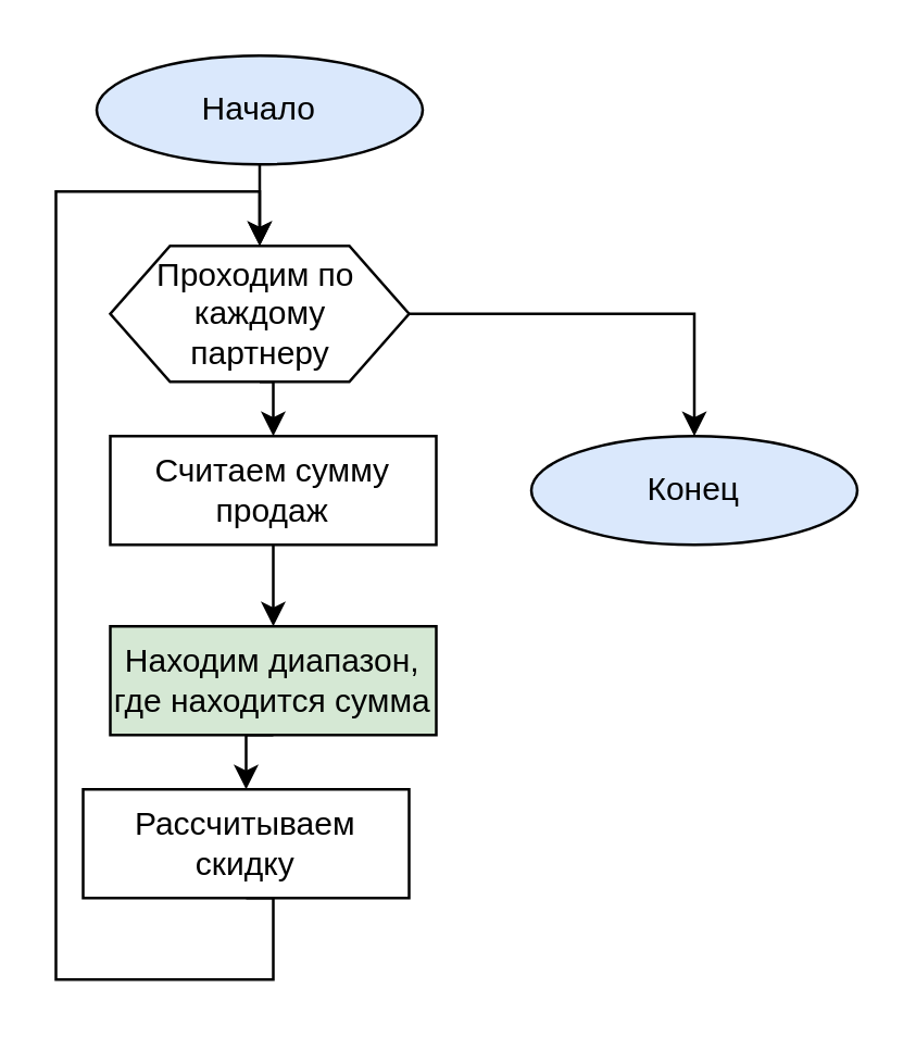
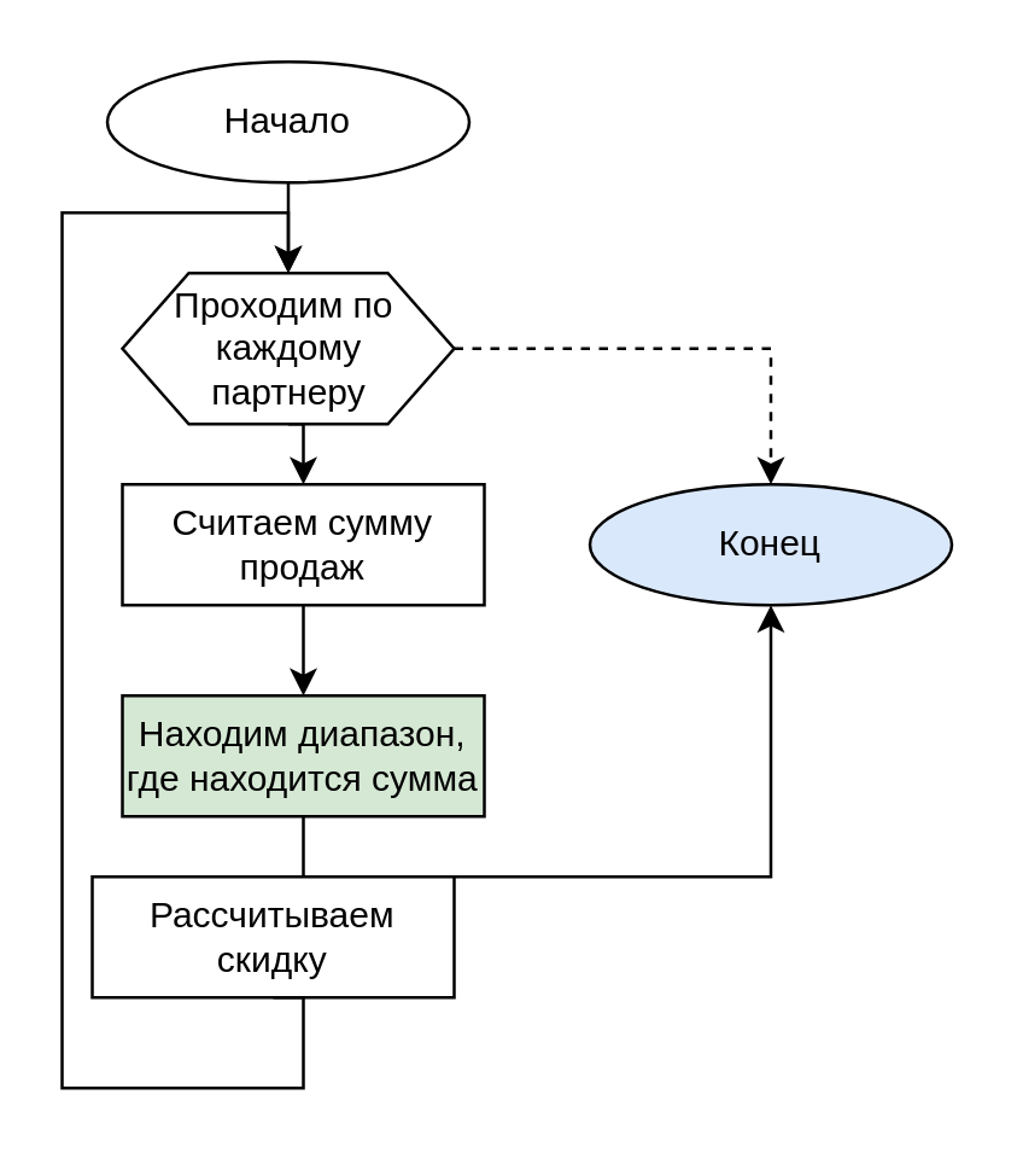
  <mxCell id="0" />
  <mxCell id="1" parent="0" />
  <mxCell id="2" style="edgeStyle=orthogonalEdgeStyle;rounded=0;orthogonalLoop=1;jettySize=auto;html=1;exitX=0.5;exitY=1;exitDx=0;exitDy=0;entryX=0.5;entryY=0;entryDx=0;entryDy=0;" parent="1" source="3" edge="1"><mxGeometry relative="1" as="geometry"><mxPoint x="95" y="90" as="targetPoint" /></mxGeometry></mxCell>
- <mxCell id="3" value="Начало" style="ellipse;whiteSpace=wrap;html=1;fillColor=#dae8fc;" parent="1" vertex="1"><mxGeometry x="35" y="20" width="120" height="40" as="geometry" /></mxCell>
+ <mxCell id="3" value="Начало" style="ellipse;whiteSpace=wrap;html=1;" parent="1" vertex="1"><mxGeometry x="35" y="20" width="120" height="40" as="geometry" /></mxCell>
  <mxCell id="4" value="Конец" style="ellipse;whiteSpace=wrap;html=1;fillColor=#dae8fc;" parent="1" vertex="1"><mxGeometry x="195" y="160" width="120" height="40" as="geometry" /></mxCell>
  <mxCell id="5" style="edgeStyle=orthogonalEdgeStyle;rounded=0;orthogonalLoop=1;jettySize=auto;html=1;entryX=0.5;entryY=0;entryDx=0;entryDy=0;exitX=0.5;exitY=1;exitDx=0;exitDy=0;" parent="1" source="13" target="7" edge="1"><mxGeometry relative="1" as="geometry"><mxPoint x="85" y="180" as="sourcePoint" /></mxGeometry></mxCell>
  <mxCell id="6" style="edgeStyle=orthogonalEdgeStyle;rounded=0;orthogonalLoop=1;jettySize=auto;html=1;exitX=0.5;exitY=1;exitDx=0;exitDy=0;entryX=0.5;entryY=0;entryDx=0;entryDy=0;" parent="1" source="7" target="9" edge="1"><mxGeometry relative="1" as="geometry" /></mxCell>
  <mxCell id="7" value="Считаем сумму продаж" style="rounded=0;whiteSpace=wrap;html=1;" parent="1" vertex="1"><mxGeometry x="40" y="160" width="120" height="40" as="geometry" /></mxCell>
- <mxCell id="8" style="edgeStyle=orthogonalEdgeStyle;rounded=0;orthogonalLoop=1;jettySize=auto;html=1;exitX=0.5;exitY=1;exitDx=0;exitDy=0;entryX=0.5;entryY=0;entryDx=0;entryDy=0;" parent="1" source="9" target="11" edge="1"><mxGeometry relative="1" as="geometry" /></mxCell>
+ <mxCell id="8" style="edgeStyle=orthogonalEdgeStyle;rounded=0;orthogonalLoop=1;jettySize=auto;html=1;exitX=0.5;exitY=1;exitDx=0;exitDy=0;" parent="1" source="9" target="4" edge="1"><mxGeometry relative="1" as="geometry" /></mxCell>
  <mxCell id="9" value="Находим диапазон,&lt;div&gt;где находится сумма&lt;/div&gt;" style="rounded=0;whiteSpace=wrap;html=1;fillColor=#d5e8d4;" parent="1" vertex="1"><mxGeometry x="40" y="230" width="120" height="40" as="geometry" /></mxCell>
  <mxCell id="10" style="edgeStyle=orthogonalEdgeStyle;rounded=0;orthogonalLoop=1;jettySize=auto;html=1;exitX=0.5;exitY=1;exitDx=0;exitDy=0;entryX=0.5;entryY=0;entryDx=0;entryDy=0;" edge="1" parent="1" source="11" target="13"><mxGeometry relative="1" as="geometry"><Array as="points"><mxPoint x="100" y="360" /><mxPoint x="20" y="360" /><mxPoint x="20" y="70" /><mxPoint x="95" y="70" /></Array></mxGeometry></mxCell>
  <mxCell id="11" value="Рассчитываем скидку" style="rounded=0;whiteSpace=wrap;html=1;" parent="1" vertex="1"><mxGeometry x="30" y="290" width="120" height="40" as="geometry" /></mxCell>
- <mxCell id="12" style="edgeStyle=orthogonalEdgeStyle;rounded=0;orthogonalLoop=1;jettySize=auto;html=1;exitX=1;exitY=0.5;exitDx=0;exitDy=0;entryX=0.5;entryY=0;entryDx=0;entryDy=0;" edge="1" parent="1" source="13" target="4"><mxGeometry relative="1" as="geometry" /></mxCell>
+ <mxCell id="12" style="edgeStyle=orthogonalEdgeStyle;rounded=0;orthogonalLoop=1;jettySize=auto;html=1;exitX=1;exitY=0.5;exitDx=0;exitDy=0;entryX=0.5;entryY=0;entryDx=0;entryDy=0;dashed=1;" edge="1" parent="1" source="13" target="4"><mxGeometry relative="1" as="geometry" /></mxCell>
  <mxCell id="13" value="Проходим по&amp;nbsp;&lt;div&gt;каждому&lt;br&gt;партнеру&lt;/div&gt;" style="verticalLabelPosition=middle;verticalAlign=middle;html=1;shape=hexagon;perimeter=hexagonPerimeter2;arcSize=6;size=0.2;labelPosition=center;align=center;" vertex="1" parent="1"><mxGeometry x="40" y="90" width="110" height="50" as="geometry" /></mxCell>
